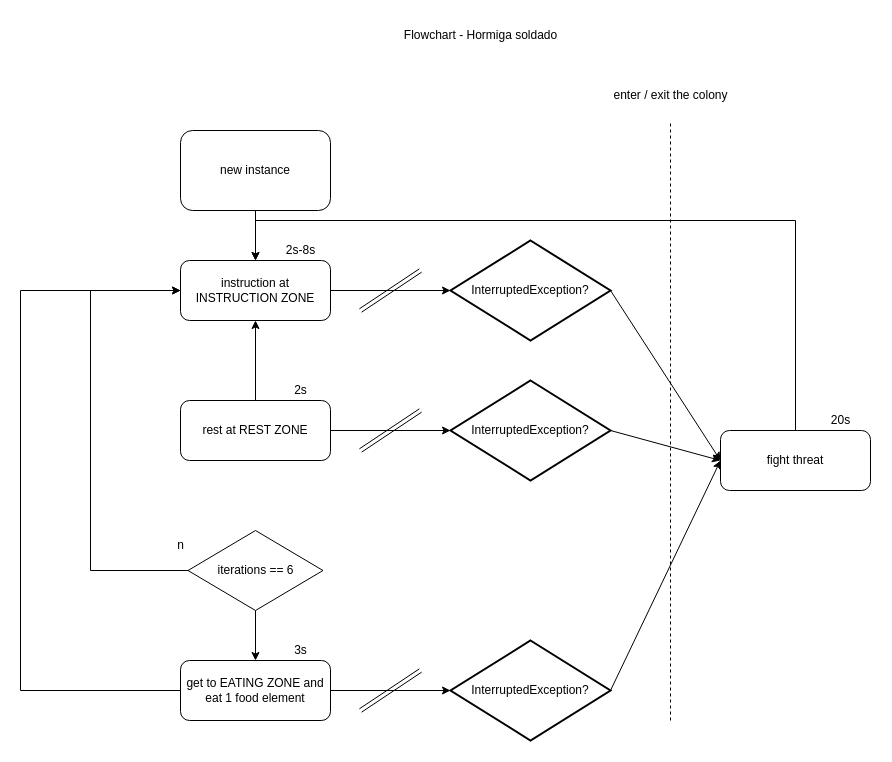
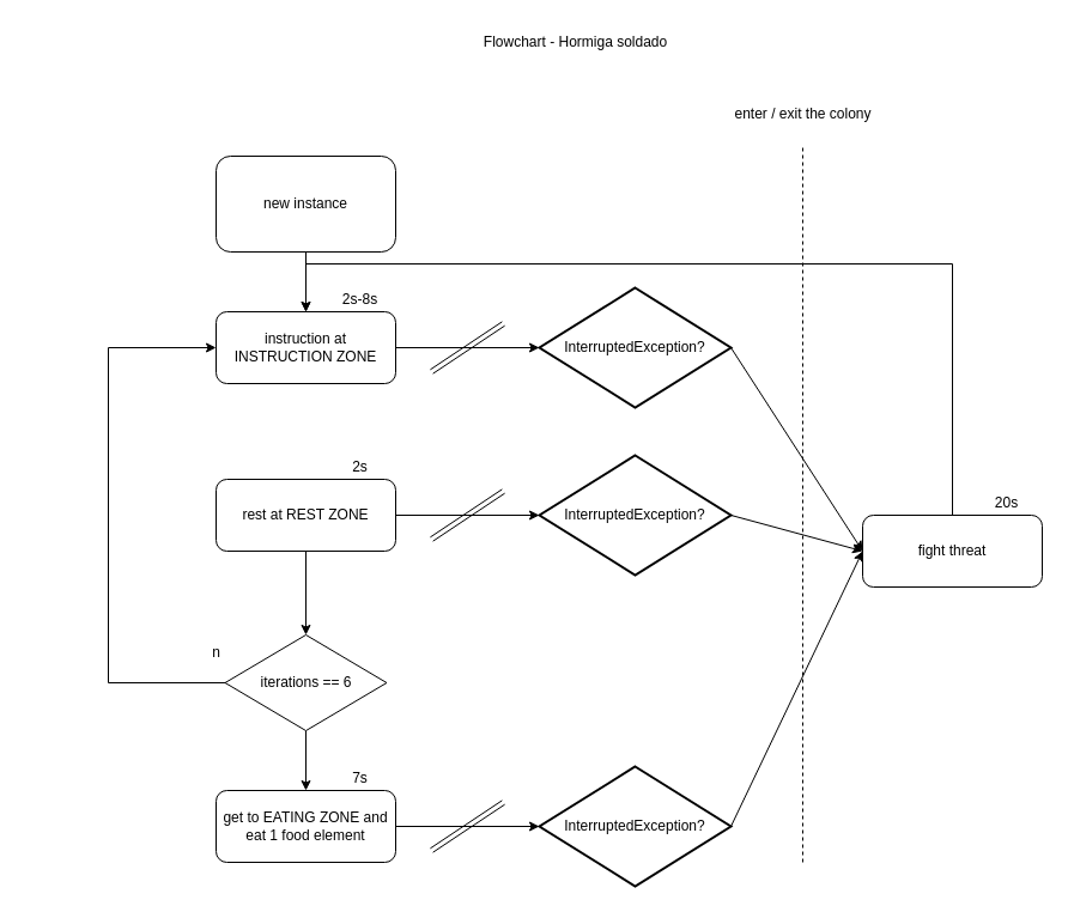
  <mxCell id="0" />
  <mxCell id="1" parent="0" />
  <mxCell id="2" style="edgeStyle=orthogonalEdgeStyle;rounded=0;orthogonalLoop=1;jettySize=auto;html=1;entryX=0.5;entryY=0;entryDx=0;entryDy=0;" edge="1" parent="1" source="3" target="5"><mxGeometry relative="1" as="geometry" /></mxCell>
  <mxCell id="3" value="new instance" style="rounded=1;whiteSpace=wrap;html=1;" vertex="1" parent="1"><mxGeometry x="180" y="130" width="150" height="80" as="geometry" /></mxCell>
  <mxCell id="4" style="edgeStyle=orthogonalEdgeStyle;rounded=0;orthogonalLoop=1;jettySize=auto;html=1;entryX=0;entryY=0.5;entryDx=0;entryDy=0;entryPerimeter=0;" edge="1" parent="1" source="5" target="22"><mxGeometry relative="1" as="geometry" /></mxCell>
  <mxCell id="5" value="instruction at INSTRUCTION ZONE" style="rounded=1;whiteSpace=wrap;html=1;" vertex="1" parent="1"><mxGeometry x="180" y="260" width="150" height="60" as="geometry" /></mxCell>
- <mxCell id="6" style="edgeStyle=orthogonalEdgeStyle;rounded=0;orthogonalLoop=1;jettySize=auto;html=1;" edge="1" parent="1" source="8" target="5"><mxGeometry relative="1" as="geometry" /></mxCell>
+ <mxCell id="6" style="edgeStyle=orthogonalEdgeStyle;rounded=0;orthogonalLoop=1;jettySize=auto;html=1;" edge="1" parent="1" source="8" target="11"><mxGeometry relative="1" as="geometry" /></mxCell>
  <mxCell id="7" style="edgeStyle=orthogonalEdgeStyle;rounded=0;orthogonalLoop=1;jettySize=auto;html=1;entryX=0;entryY=0.5;entryDx=0;entryDy=0;entryPerimeter=0;" edge="1" parent="1" source="8" target="20"><mxGeometry relative="1" as="geometry" /></mxCell>
  <mxCell id="8" value="rest at REST ZONE" style="rounded=1;whiteSpace=wrap;html=1;" vertex="1" parent="1"><mxGeometry x="180" y="400" width="150" height="60" as="geometry" /></mxCell>
  <mxCell id="9" style="edgeStyle=orthogonalEdgeStyle;rounded=0;orthogonalLoop=1;jettySize=auto;html=1;entryX=0;entryY=0.5;entryDx=0;entryDy=0;" edge="1" parent="1" source="11" target="5"><mxGeometry relative="1" as="geometry"><Array as="points"><mxPoint x="90" y="570" /><mxPoint x="90" y="290" /></Array></mxGeometry></mxCell>
  <mxCell id="10" style="edgeStyle=orthogonalEdgeStyle;rounded=0;orthogonalLoop=1;jettySize=auto;html=1;entryX=0.5;entryY=0;entryDx=0;entryDy=0;" edge="1" parent="1" source="11" target="15"><mxGeometry relative="1" as="geometry" /></mxCell>
  <mxCell id="11" value="iterations == 6" style="rhombus;whiteSpace=wrap;html=1;" vertex="1" parent="1"><mxGeometry x="187.5" y="530" width="135" height="80" as="geometry" /></mxCell>
  <mxCell id="12" value="n" style="text;html=1;align=center;verticalAlign=middle;resizable=0;points=[];autosize=1;strokeColor=none;fillColor=none;" vertex="1" parent="1"><mxGeometry x="165" y="530" width="30" height="30" as="geometry" /></mxCell>
- <mxCell id="13" style="edgeStyle=orthogonalEdgeStyle;rounded=0;orthogonalLoop=1;jettySize=auto;html=1;entryX=0;entryY=0.5;entryDx=0;entryDy=0;" edge="1" parent="1" source="15" target="5"><mxGeometry relative="1" as="geometry"><Array as="points"><mxPoint x="20" y="690" /><mxPoint x="20" y="290" /></Array></mxGeometry></mxCell>
  <mxCell id="14" style="edgeStyle=orthogonalEdgeStyle;rounded=0;orthogonalLoop=1;jettySize=auto;html=1;entryX=0;entryY=0.5;entryDx=0;entryDy=0;entryPerimeter=0;" edge="1" parent="1" source="15" target="24"><mxGeometry relative="1" as="geometry" /></mxCell>
  <mxCell id="15" value="get to EATING ZONE and eat 1 food element" style="rounded=1;whiteSpace=wrap;html=1;" vertex="1" parent="1"><mxGeometry x="180" y="660" width="150" height="60" as="geometry" /></mxCell>
- <mxCell id="16" value="3s" style="text;html=1;align=center;verticalAlign=middle;resizable=0;points=[];autosize=1;strokeColor=none;fillColor=none;" vertex="1" parent="1"><mxGeometry x="280" y="635" width="40" height="30" as="geometry" /></mxCell>
+ <mxCell id="16" value="7s" style="text;html=1;align=center;verticalAlign=middle;resizable=0;points=[];autosize=1;strokeColor=none;fillColor=none;" vertex="1" parent="1"><mxGeometry x="280" y="635" width="40" height="30" as="geometry" /></mxCell>
  <mxCell id="17" value="2s-8s" style="text;html=1;align=center;verticalAlign=middle;resizable=0;points=[];autosize=1;strokeColor=none;fillColor=none;" vertex="1" parent="1"><mxGeometry x="275" y="235" width="50" height="30" as="geometry" /></mxCell>
  <mxCell id="18" value="2s" style="text;html=1;align=center;verticalAlign=middle;resizable=0;points=[];autosize=1;strokeColor=none;fillColor=none;" vertex="1" parent="1"><mxGeometry x="280" y="375" width="40" height="30" as="geometry" /></mxCell>
  <mxCell id="19" style="rounded=0;orthogonalLoop=1;jettySize=auto;html=1;entryX=0;entryY=0.5;entryDx=0;entryDy=0;exitX=1;exitY=0.5;exitDx=0;exitDy=0;exitPerimeter=0;" edge="1" parent="1" source="20" target="26"><mxGeometry relative="1" as="geometry" /></mxCell>
  <mxCell id="20" value="InterruptedException?" style="strokeWidth=2;html=1;shape=mxgraph.flowchart.decision;whiteSpace=wrap;" vertex="1" parent="1"><mxGeometry x="450" y="380" width="160" height="100" as="geometry" /></mxCell>
  <mxCell id="21" style="rounded=0;orthogonalLoop=1;jettySize=auto;html=1;entryX=0;entryY=0.5;entryDx=0;entryDy=0;exitX=1;exitY=0.5;exitDx=0;exitDy=0;exitPerimeter=0;" edge="1" parent="1" source="22" target="26"><mxGeometry relative="1" as="geometry" /></mxCell>
  <mxCell id="22" value="InterruptedException?" style="strokeWidth=2;html=1;shape=mxgraph.flowchart.decision;whiteSpace=wrap;" vertex="1" parent="1"><mxGeometry x="450" y="240" width="160" height="100" as="geometry" /></mxCell>
  <mxCell id="23" style="rounded=0;orthogonalLoop=1;jettySize=auto;html=1;entryX=0;entryY=0.5;entryDx=0;entryDy=0;exitX=1;exitY=0.5;exitDx=0;exitDy=0;exitPerimeter=0;" edge="1" parent="1" source="24" target="26"><mxGeometry relative="1" as="geometry" /></mxCell>
  <mxCell id="24" value="InterruptedException?" style="strokeWidth=2;html=1;shape=mxgraph.flowchart.decision;whiteSpace=wrap;" vertex="1" parent="1"><mxGeometry x="450" y="640" width="160" height="100" as="geometry" /></mxCell>
  <mxCell id="25" style="edgeStyle=orthogonalEdgeStyle;rounded=0;orthogonalLoop=1;jettySize=auto;html=1;entryX=0.5;entryY=0;entryDx=0;entryDy=0;" edge="1" parent="1" source="26" target="5"><mxGeometry relative="1" as="geometry"><Array as="points"><mxPoint x="795" y="220" /><mxPoint x="255" y="220" /></Array></mxGeometry></mxCell>
  <mxCell id="26" value="fight threat" style="rounded=1;whiteSpace=wrap;html=1;" vertex="1" parent="1"><mxGeometry x="720" y="430" width="150" height="60" as="geometry" /></mxCell>
  <mxCell id="27" value="20s" style="text;html=1;align=center;verticalAlign=middle;resizable=0;points=[];autosize=1;strokeColor=none;fillColor=none;" vertex="1" parent="1"><mxGeometry x="820" y="405" width="40" height="30" as="geometry" /></mxCell>
  <mxCell id="28" value="" style="endArrow=none;dashed=1;html=1;rounded=0;" edge="1" parent="1"><mxGeometry width="50" height="50" relative="1" as="geometry"><mxPoint x="670" y="720" as="sourcePoint" /><mxPoint x="670" y="120" as="targetPoint" /></mxGeometry></mxCell>
  <mxCell id="29" value="enter / exit the colony" style="text;html=1;align=center;verticalAlign=middle;resizable=0;points=[];autosize=1;strokeColor=none;fillColor=none;" vertex="1" parent="1"><mxGeometry x="600" y="80" width="140" height="30" as="geometry" /></mxCell>
  <mxCell id="30" value="Flowchart - Hormiga soldado" style="text;html=1;align=center;verticalAlign=middle;resizable=0;points=[];autosize=1;strokeColor=none;fillColor=none;" vertex="1" parent="1"><mxGeometry x="390" y="20" width="180" height="30" as="geometry" /></mxCell>
  <mxCell id="31" value="" style="shape=link;html=1;rounded=0;" edge="1" parent="1"><mxGeometry width="100" relative="1" as="geometry"><mxPoint x="360" y="310" as="sourcePoint" /><mxPoint x="420" y="270" as="targetPoint" /></mxGeometry></mxCell>
  <mxCell id="32" value="" style="shape=link;html=1;rounded=0;" edge="1" parent="1"><mxGeometry width="100" relative="1" as="geometry"><mxPoint x="360" y="710" as="sourcePoint" /><mxPoint x="420" y="670" as="targetPoint" /></mxGeometry></mxCell>
  <mxCell id="33" value="" style="shape=link;html=1;rounded=0;" edge="1" parent="1"><mxGeometry width="100" relative="1" as="geometry"><mxPoint x="360" y="450" as="sourcePoint" /><mxPoint x="420" y="410" as="targetPoint" /></mxGeometry></mxCell>
